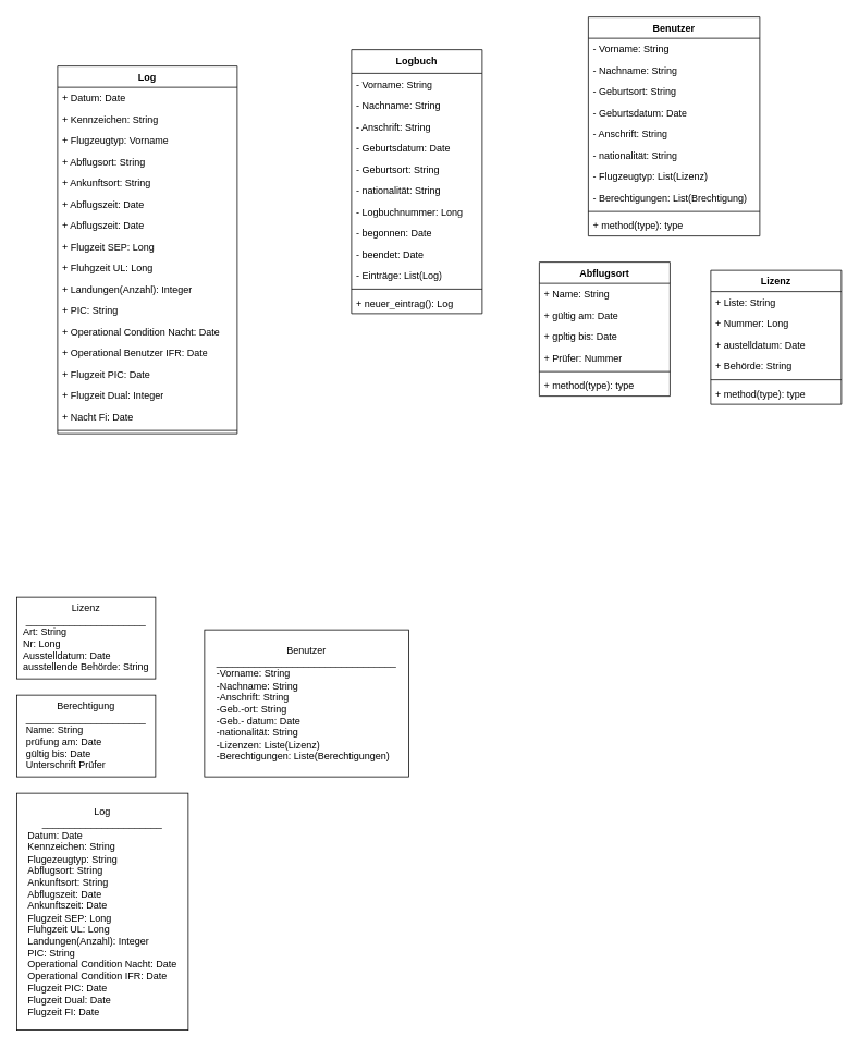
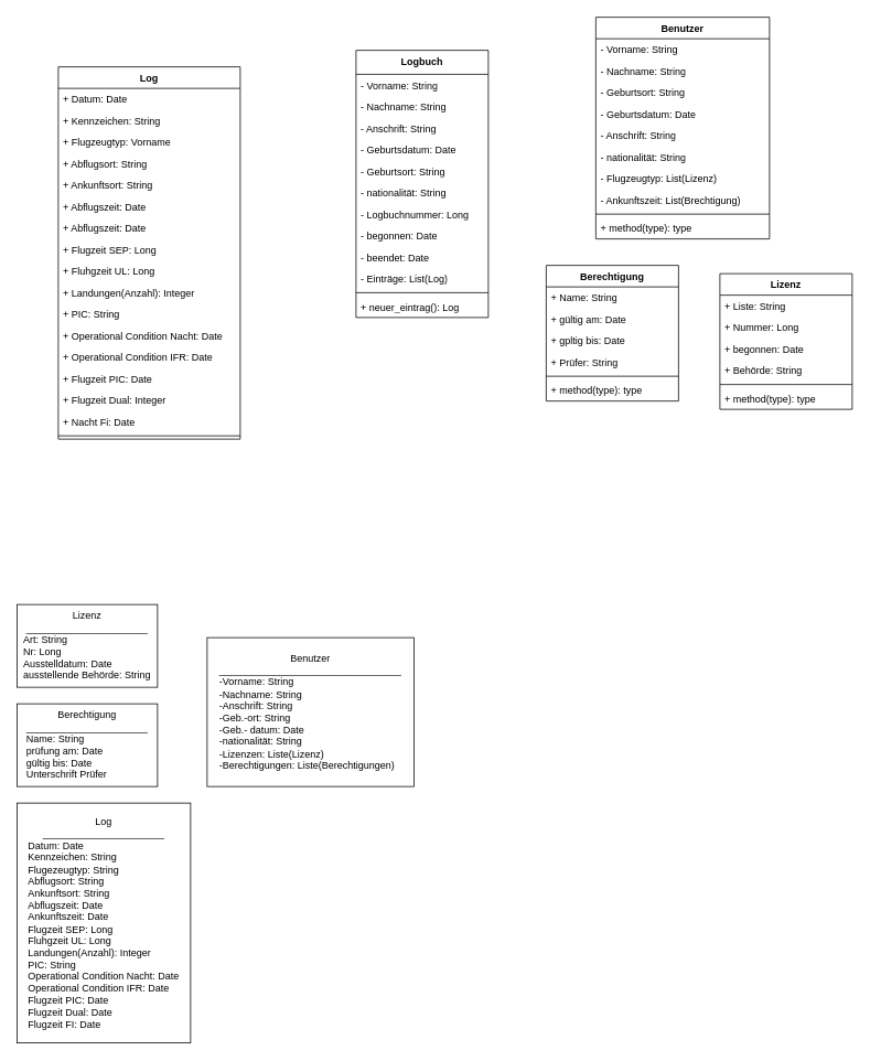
  <mxCell id="0" />
  <mxCell id="1" parent="0" />
  <mxCell id="2" value="&lt;div&gt;Log&lt;/div&gt;&lt;div&gt;______________________&lt;/div&gt;&lt;div align=&quot;left&quot;&gt;Datum: Date&lt;br&gt;Kennzeichen: String&lt;br&gt;Flugezeugtyp: String&lt;br&gt;Abflugsort: String&lt;br&gt;&lt;/div&gt;&lt;div align=&quot;left&quot;&gt;Ankunftsort: String&lt;br&gt;Abflugszeit: Date&lt;br&gt;Ankunftszeit: Date&lt;br&gt;&lt;/div&gt;&lt;div align=&quot;left&quot;&gt;Flugzeit SEP: Long&lt;br&gt;&lt;/div&gt;&lt;div align=&quot;left&quot;&gt;Fluhgzeit UL: Long&lt;br&gt;&lt;/div&gt;&lt;div align=&quot;left&quot;&gt;Landungen(Anzahl): Integer&lt;br&gt;&lt;/div&gt;&lt;div align=&quot;left&quot;&gt;PIC: String&lt;br&gt;&lt;/div&gt;&lt;div align=&quot;left&quot;&gt;Operational Condition Nacht: Date&lt;br&gt;&lt;/div&gt;&lt;div align=&quot;left&quot;&gt;Operational Condition IFR: Date&lt;br&gt;&lt;/div&gt;&lt;div align=&quot;left&quot;&gt;Flugzeit PIC: Date&lt;br&gt;&lt;/div&gt;&lt;div align=&quot;left&quot;&gt;Flugzeit Dual: Date&lt;br&gt;Flugzeit FI: Date&lt;br&gt;&lt;/div&gt;" style="whiteSpace=wrap;html=1;imageAspect=0;rounded=0;shadow=0;glass=0;" vertex="1" parent="1"><mxGeometry x="20" y="970" width="210" height="290" as="geometry" /></mxCell>
  <mxCell id="3" value="&lt;div&gt;Berechtigung&lt;/div&gt;&lt;div&gt;______________________&lt;/div&gt;&lt;div align=&quot;left&quot;&gt;Name: String&lt;br&gt;prüfung am: Date&lt;br&gt;gültig bis: Date&lt;/div&gt;&lt;div align=&quot;left&quot;&gt;Unterschrift Prüfer&lt;br&gt;&lt;/div&gt;" style="whiteSpace=wrap;html=1;imageAspect=0;rounded=0;shadow=0;glass=0;" vertex="1" parent="1"><mxGeometry x="20" y="850" width="170" height="100" as="geometry" /></mxCell>
  <mxCell id="4" value="&lt;div&gt;Lizenz&lt;/div&gt;&lt;div&gt;______________________&lt;/div&gt;&lt;div align=&quot;left&quot;&gt;Art: String&lt;br&gt;Nr: Long&lt;br&gt;Ausstelldatum: Date&lt;br&gt;ausstellende Behörde: String&lt;/div&gt;" style="whiteSpace=wrap;html=1;imageAspect=0;rounded=0;shadow=0;glass=0;" vertex="1" parent="1"><mxGeometry x="20" y="730" width="170" height="100" as="geometry" /></mxCell>
  <mxCell id="5" value="&lt;div&gt;Benutzer&lt;/div&gt;&lt;div align=&quot;left&quot;&gt;_________________________________&lt;/div&gt;&lt;div align=&quot;left&quot;&gt;-Vorname: String&lt;br&gt;&lt;/div&gt;&lt;div align=&quot;left&quot;&gt;-Nachname: String&lt;br&gt;&lt;/div&gt;&lt;div align=&quot;left&quot;&gt;-Anschrift: String&lt;/div&gt;&lt;div align=&quot;left&quot;&gt;-Geb.-ort: String&lt;br&gt;&lt;/div&gt;&lt;div align=&quot;left&quot;&gt;-Geb.- datum: Date&lt;/div&gt;&lt;div align=&quot;left&quot;&gt;-nationalität: String&lt;/div&gt;&lt;div align=&quot;left&quot;&gt;-Lizenzen: Liste(Lizenz)&lt;/div&gt;&lt;div align=&quot;left&quot;&gt;-Berechtigungen: Liste(Berechtigungen)&lt;br&gt;&lt;/div&gt;" style="whiteSpace=wrap;html=1;imageAspect=0;rounded=0;shadow=0;glass=0;" vertex="1" parent="1"><mxGeometry x="250" y="770" width="250" height="180" as="geometry" /></mxCell>
  <mxCell id="6" value="Logbuch" style="swimlane;fontStyle=1;align=center;verticalAlign=top;childLayout=stackLayout;horizontal=1;startSize=29;horizontalStack=0;resizeParent=1;resizeParentMax=0;resizeLast=0;collapsible=1;marginBottom=0;whiteSpace=wrap;html=1;" vertex="1" parent="1"><mxGeometry x="430" y="60" width="160" height="323" as="geometry"><mxRectangle x="340" y="31" width="90" height="30" as="alternateBounds" /></mxGeometry></mxCell>
  <mxCell id="7" value="&lt;div&gt;- Vorname: String&lt;/div&gt;&lt;div&gt;&lt;br&gt;&lt;/div&gt;" style="text;strokeColor=none;fillColor=none;align=left;verticalAlign=top;spacingLeft=4;spacingRight=4;overflow=hidden;rotatable=0;points=[[0,0.5],[1,0.5]];portConstraint=eastwest;whiteSpace=wrap;html=1;" vertex="1" parent="6"><mxGeometry y="29" width="160" height="26" as="geometry" /></mxCell>
  <mxCell id="8" value="- Nachname: String" style="text;strokeColor=none;fillColor=none;align=left;verticalAlign=top;spacingLeft=4;spacingRight=4;overflow=hidden;rotatable=0;points=[[0,0.5],[1,0.5]];portConstraint=eastwest;whiteSpace=wrap;html=1;" vertex="1" parent="6"><mxGeometry y="55" width="160" height="26" as="geometry" /></mxCell>
  <mxCell id="9" value="- Anschrift: String" style="text;strokeColor=none;fillColor=none;align=left;verticalAlign=top;spacingLeft=4;spacingRight=4;overflow=hidden;rotatable=0;points=[[0,0.5],[1,0.5]];portConstraint=eastwest;whiteSpace=wrap;html=1;" vertex="1" parent="6"><mxGeometry y="81" width="160" height="26" as="geometry" /></mxCell>
  <mxCell id="10" value="- Geburtsdatum: Date" style="text;strokeColor=none;fillColor=none;align=left;verticalAlign=top;spacingLeft=4;spacingRight=4;overflow=hidden;rotatable=0;points=[[0,0.5],[1,0.5]];portConstraint=eastwest;whiteSpace=wrap;html=1;" vertex="1" parent="6"><mxGeometry y="107" width="160" height="26" as="geometry" /></mxCell>
  <mxCell id="11" value="- Geburtsort: String" style="text;strokeColor=none;fillColor=none;align=left;verticalAlign=top;spacingLeft=4;spacingRight=4;overflow=hidden;rotatable=0;points=[[0,0.5],[1,0.5]];portConstraint=eastwest;whiteSpace=wrap;html=1;" vertex="1" parent="6"><mxGeometry y="133" width="160" height="26" as="geometry" /></mxCell>
  <mxCell id="12" value="- nationalität: String" style="text;strokeColor=none;fillColor=none;align=left;verticalAlign=top;spacingLeft=4;spacingRight=4;overflow=hidden;rotatable=0;points=[[0,0.5],[1,0.5]];portConstraint=eastwest;whiteSpace=wrap;html=1;" vertex="1" parent="6"><mxGeometry y="159" width="160" height="26" as="geometry" /></mxCell>
  <mxCell id="13" value="- Logbuchnummer: Long" style="text;strokeColor=none;fillColor=none;align=left;verticalAlign=top;spacingLeft=4;spacingRight=4;overflow=hidden;rotatable=0;points=[[0,0.5],[1,0.5]];portConstraint=eastwest;whiteSpace=wrap;html=1;" vertex="1" parent="6"><mxGeometry y="185" width="160" height="26" as="geometry" /></mxCell>
  <mxCell id="14" value="- begonnen: Date" style="text;strokeColor=none;fillColor=none;align=left;verticalAlign=top;spacingLeft=4;spacingRight=4;overflow=hidden;rotatable=0;points=[[0,0.5],[1,0.5]];portConstraint=eastwest;whiteSpace=wrap;html=1;" vertex="1" parent="6"><mxGeometry y="211" width="160" height="26" as="geometry" /></mxCell>
  <mxCell id="15" value="- beendet: Date" style="text;strokeColor=none;fillColor=none;align=left;verticalAlign=top;spacingLeft=4;spacingRight=4;overflow=hidden;rotatable=0;points=[[0,0.5],[1,0.5]];portConstraint=eastwest;whiteSpace=wrap;html=1;" vertex="1" parent="6"><mxGeometry y="237" width="160" height="26" as="geometry" /></mxCell>
  <mxCell id="16" value="- Einträge: List(Log)" style="text;strokeColor=none;fillColor=none;align=left;verticalAlign=top;spacingLeft=4;spacingRight=4;overflow=hidden;rotatable=0;points=[[0,0.5],[1,0.5]];portConstraint=eastwest;whiteSpace=wrap;html=1;" vertex="1" parent="6"><mxGeometry y="263" width="160" height="26" as="geometry" /></mxCell>
  <mxCell id="17" value="" style="line;strokeWidth=1;fillColor=none;align=left;verticalAlign=middle;spacingTop=-1;spacingLeft=3;spacingRight=3;rotatable=0;labelPosition=right;points=[];portConstraint=eastwest;strokeColor=inherit;" vertex="1" parent="6"><mxGeometry y="289" width="160" height="8" as="geometry" /></mxCell>
  <mxCell id="18" value="+ neuer_eintrag(): Log" style="text;strokeColor=none;fillColor=none;align=left;verticalAlign=top;spacingLeft=4;spacingRight=4;overflow=hidden;rotatable=0;points=[[0,0.5],[1,0.5]];portConstraint=eastwest;whiteSpace=wrap;html=1;" vertex="1" parent="6"><mxGeometry y="297" width="160" height="26" as="geometry" /></mxCell>
  <mxCell id="19" value="Log" style="swimlane;fontStyle=1;align=center;verticalAlign=top;childLayout=stackLayout;horizontal=1;startSize=26;horizontalStack=0;resizeParent=1;resizeParentMax=0;resizeLast=0;collapsible=1;marginBottom=0;whiteSpace=wrap;html=1;" vertex="1" parent="1"><mxGeometry x="70" y="80" width="220" height="450" as="geometry" /></mxCell>
  <mxCell id="20" value="+ Datum: Date" style="text;strokeColor=none;fillColor=none;align=left;verticalAlign=top;spacingLeft=4;spacingRight=4;overflow=hidden;rotatable=0;points=[[0,0.5],[1,0.5]];portConstraint=eastwest;whiteSpace=wrap;html=1;" vertex="1" parent="19"><mxGeometry y="26" width="220" height="26" as="geometry" /></mxCell>
  <mxCell id="21" value="+ Kennzeichen: String" style="text;strokeColor=none;fillColor=none;align=left;verticalAlign=top;spacingLeft=4;spacingRight=4;overflow=hidden;rotatable=0;points=[[0,0.5],[1,0.5]];portConstraint=eastwest;whiteSpace=wrap;html=1;" vertex="1" parent="19"><mxGeometry y="52" width="220" height="26" as="geometry" /></mxCell>
  <mxCell id="22" value="+ Flugzeugtyp: Vorname" style="text;strokeColor=none;fillColor=none;align=left;verticalAlign=top;spacingLeft=4;spacingRight=4;overflow=hidden;rotatable=0;points=[[0,0.5],[1,0.5]];portConstraint=eastwest;whiteSpace=wrap;html=1;" vertex="1" parent="19"><mxGeometry y="78" width="220" height="26" as="geometry" /></mxCell>
  <mxCell id="23" value="+ Abflugsort: String" style="text;strokeColor=none;fillColor=none;align=left;verticalAlign=top;spacingLeft=4;spacingRight=4;overflow=hidden;rotatable=0;points=[[0,0.5],[1,0.5]];portConstraint=eastwest;whiteSpace=wrap;html=1;" vertex="1" parent="19"><mxGeometry y="104" width="220" height="26" as="geometry" /></mxCell>
  <mxCell id="24" value="+ Ankunftsort: String" style="text;strokeColor=none;fillColor=none;align=left;verticalAlign=top;spacingLeft=4;spacingRight=4;overflow=hidden;rotatable=0;points=[[0,0.5],[1,0.5]];portConstraint=eastwest;whiteSpace=wrap;html=1;" vertex="1" parent="19"><mxGeometry y="130" width="220" height="26" as="geometry" /></mxCell>
  <mxCell id="25" value="+ Abflugszeit: Date" style="text;strokeColor=none;fillColor=none;align=left;verticalAlign=top;spacingLeft=4;spacingRight=4;overflow=hidden;rotatable=0;points=[[0,0.5],[1,0.5]];portConstraint=eastwest;whiteSpace=wrap;html=1;" vertex="1" parent="19"><mxGeometry y="156" width="220" height="26" as="geometry" /></mxCell>
  <mxCell id="26" value="+ Abflugszeit: Date" style="text;strokeColor=none;fillColor=none;align=left;verticalAlign=top;spacingLeft=4;spacingRight=4;overflow=hidden;rotatable=0;points=[[0,0.5],[1,0.5]];portConstraint=eastwest;whiteSpace=wrap;html=1;" vertex="1" parent="19"><mxGeometry y="182" width="220" height="26" as="geometry" /></mxCell>
  <mxCell id="27" value="+ Flugzeit SEP: Long" style="text;strokeColor=none;fillColor=none;align=left;verticalAlign=top;spacingLeft=4;spacingRight=4;overflow=hidden;rotatable=0;points=[[0,0.5],[1,0.5]];portConstraint=eastwest;whiteSpace=wrap;html=1;" vertex="1" parent="19"><mxGeometry y="208" width="220" height="26" as="geometry" /></mxCell>
  <mxCell id="28" value="+ Fluhgzeit UL: Long" style="text;strokeColor=none;fillColor=none;align=left;verticalAlign=top;spacingLeft=4;spacingRight=4;overflow=hidden;rotatable=0;points=[[0,0.5],[1,0.5]];portConstraint=eastwest;whiteSpace=wrap;html=1;" vertex="1" parent="19"><mxGeometry y="234" width="220" height="26" as="geometry" /></mxCell>
  <mxCell id="29" value="+ Landungen(Anzahl): Integer" style="text;strokeColor=none;fillColor=none;align=left;verticalAlign=top;spacingLeft=4;spacingRight=4;overflow=hidden;rotatable=0;points=[[0,0.5],[1,0.5]];portConstraint=eastwest;whiteSpace=wrap;html=1;" vertex="1" parent="19"><mxGeometry y="260" width="220" height="26" as="geometry" /></mxCell>
  <mxCell id="30" value="+ PIC: String" style="text;strokeColor=none;fillColor=none;align=left;verticalAlign=top;spacingLeft=4;spacingRight=4;overflow=hidden;rotatable=0;points=[[0,0.5],[1,0.5]];portConstraint=eastwest;whiteSpace=wrap;html=1;" vertex="1" parent="19"><mxGeometry y="286" width="220" height="26" as="geometry" /></mxCell>
  <mxCell id="31" value="+ Operational Condition Nacht: Date" style="text;strokeColor=none;fillColor=none;align=left;verticalAlign=top;spacingLeft=4;spacingRight=4;overflow=hidden;rotatable=0;points=[[0,0.5],[1,0.5]];portConstraint=eastwest;whiteSpace=wrap;html=1;" vertex="1" parent="19"><mxGeometry y="312" width="220" height="26" as="geometry" /></mxCell>
- <mxCell id="32" value="+ Operational Benutzer IFR: Date" style="text;strokeColor=none;fillColor=none;align=left;verticalAlign=top;spacingLeft=4;spacingRight=4;overflow=hidden;rotatable=0;points=[[0,0.5],[1,0.5]];portConstraint=eastwest;whiteSpace=wrap;html=1;" vertex="1" parent="19"><mxGeometry y="338" width="220" height="26" as="geometry" /></mxCell>
+ <mxCell id="32" value="+ Operational Condition IFR: Date" style="text;strokeColor=none;fillColor=none;align=left;verticalAlign=top;spacingLeft=4;spacingRight=4;overflow=hidden;rotatable=0;points=[[0,0.5],[1,0.5]];portConstraint=eastwest;whiteSpace=wrap;html=1;" vertex="1" parent="19"><mxGeometry y="338" width="220" height="26" as="geometry" /></mxCell>
  <mxCell id="33" value="+ Flugzeit PIC: Date" style="text;strokeColor=none;fillColor=none;align=left;verticalAlign=top;spacingLeft=4;spacingRight=4;overflow=hidden;rotatable=0;points=[[0,0.5],[1,0.5]];portConstraint=eastwest;whiteSpace=wrap;html=1;" vertex="1" parent="19"><mxGeometry y="364" width="220" height="26" as="geometry" /></mxCell>
  <mxCell id="34" value="+ Flugzeit Dual: Integer" style="text;strokeColor=none;fillColor=none;align=left;verticalAlign=top;spacingLeft=4;spacingRight=4;overflow=hidden;rotatable=0;points=[[0,0.5],[1,0.5]];portConstraint=eastwest;whiteSpace=wrap;html=1;" vertex="1" parent="19"><mxGeometry y="390" width="220" height="26" as="geometry" /></mxCell>
  <mxCell id="35" value="+ Nacht Fi: Date" style="text;strokeColor=none;fillColor=none;align=left;verticalAlign=top;spacingLeft=4;spacingRight=4;overflow=hidden;rotatable=0;points=[[0,0.5],[1,0.5]];portConstraint=eastwest;whiteSpace=wrap;html=1;" vertex="1" parent="19"><mxGeometry y="416" width="220" height="26" as="geometry" /></mxCell>
  <mxCell id="36" value="" style="line;strokeWidth=1;fillColor=none;align=left;verticalAlign=middle;spacingTop=-1;spacingLeft=3;spacingRight=3;rotatable=0;labelPosition=right;points=[];portConstraint=eastwest;strokeColor=inherit;" vertex="1" parent="19"><mxGeometry y="442" width="220" height="8" as="geometry" /></mxCell>
- <mxCell id="37" value="Abflugsort" style="swimlane;fontStyle=1;align=center;verticalAlign=top;childLayout=stackLayout;horizontal=1;startSize=26;horizontalStack=0;resizeParent=1;resizeParentMax=0;resizeLast=0;collapsible=1;marginBottom=0;whiteSpace=wrap;html=1;" vertex="1" parent="1"><mxGeometry x="660" y="320" width="160" height="164" as="geometry" /></mxCell>
+ <mxCell id="37" value="Berechtigung" style="swimlane;fontStyle=1;align=center;verticalAlign=top;childLayout=stackLayout;horizontal=1;startSize=26;horizontalStack=0;resizeParent=1;resizeParentMax=0;resizeLast=0;collapsible=1;marginBottom=0;whiteSpace=wrap;html=1;" vertex="1" parent="1"><mxGeometry x="660" y="320" width="160" height="164" as="geometry" /></mxCell>
  <mxCell id="38" value="+ Name: String" style="text;strokeColor=none;fillColor=none;align=left;verticalAlign=top;spacingLeft=4;spacingRight=4;overflow=hidden;rotatable=0;points=[[0,0.5],[1,0.5]];portConstraint=eastwest;whiteSpace=wrap;html=1;" vertex="1" parent="37"><mxGeometry y="26" width="160" height="26" as="geometry" /></mxCell>
  <mxCell id="39" value="+ gültig am: Date" style="text;strokeColor=none;fillColor=none;align=left;verticalAlign=top;spacingLeft=4;spacingRight=4;overflow=hidden;rotatable=0;points=[[0,0.5],[1,0.5]];portConstraint=eastwest;whiteSpace=wrap;html=1;" vertex="1" parent="37"><mxGeometry y="52" width="160" height="26" as="geometry" /></mxCell>
  <mxCell id="40" value="+ gpltig bis: Date" style="text;strokeColor=none;fillColor=none;align=left;verticalAlign=top;spacingLeft=4;spacingRight=4;overflow=hidden;rotatable=0;points=[[0,0.5],[1,0.5]];portConstraint=eastwest;whiteSpace=wrap;html=1;" vertex="1" parent="37"><mxGeometry y="78" width="160" height="26" as="geometry" /></mxCell>
- <mxCell id="41" value="+ Prüfer: Nummer" style="text;strokeColor=none;fillColor=none;align=left;verticalAlign=top;spacingLeft=4;spacingRight=4;overflow=hidden;rotatable=0;points=[[0,0.5],[1,0.5]];portConstraint=eastwest;whiteSpace=wrap;html=1;" vertex="1" parent="37"><mxGeometry y="104" width="160" height="26" as="geometry" /></mxCell>
+ <mxCell id="41" value="+ Prüfer: String" style="text;strokeColor=none;fillColor=none;align=left;verticalAlign=top;spacingLeft=4;spacingRight=4;overflow=hidden;rotatable=0;points=[[0,0.5],[1,0.5]];portConstraint=eastwest;whiteSpace=wrap;html=1;" vertex="1" parent="37"><mxGeometry y="104" width="160" height="26" as="geometry" /></mxCell>
  <mxCell id="42" value="" style="line;strokeWidth=1;fillColor=none;align=left;verticalAlign=middle;spacingTop=-1;spacingLeft=3;spacingRight=3;rotatable=0;labelPosition=right;points=[];portConstraint=eastwest;strokeColor=inherit;" vertex="1" parent="37"><mxGeometry y="130" width="160" height="8" as="geometry" /></mxCell>
  <mxCell id="43" value="+ method(type): type" style="text;strokeColor=none;fillColor=none;align=left;verticalAlign=top;spacingLeft=4;spacingRight=4;overflow=hidden;rotatable=0;points=[[0,0.5],[1,0.5]];portConstraint=eastwest;whiteSpace=wrap;html=1;" vertex="1" parent="37"><mxGeometry y="138" width="160" height="26" as="geometry" /></mxCell>
  <mxCell id="44" value="Lizenz" style="swimlane;fontStyle=1;align=center;verticalAlign=top;childLayout=stackLayout;horizontal=1;startSize=26;horizontalStack=0;resizeParent=1;resizeParentMax=0;resizeLast=0;collapsible=1;marginBottom=0;whiteSpace=wrap;html=1;" vertex="1" parent="1"><mxGeometry x="870" y="330" width="160" height="164" as="geometry" /></mxCell>
  <mxCell id="45" value="+ Liste: String" style="text;strokeColor=none;fillColor=none;align=left;verticalAlign=top;spacingLeft=4;spacingRight=4;overflow=hidden;rotatable=0;points=[[0,0.5],[1,0.5]];portConstraint=eastwest;whiteSpace=wrap;html=1;" vertex="1" parent="44"><mxGeometry y="26" width="160" height="26" as="geometry" /></mxCell>
  <mxCell id="46" value="+ Nummer: Long" style="text;strokeColor=none;fillColor=none;align=left;verticalAlign=top;spacingLeft=4;spacingRight=4;overflow=hidden;rotatable=0;points=[[0,0.5],[1,0.5]];portConstraint=eastwest;whiteSpace=wrap;html=1;" vertex="1" parent="44"><mxGeometry y="52" width="160" height="26" as="geometry" /></mxCell>
- <mxCell id="47" value="+ austelldatum: Date" style="text;strokeColor=none;fillColor=none;align=left;verticalAlign=top;spacingLeft=4;spacingRight=4;overflow=hidden;rotatable=0;points=[[0,0.5],[1,0.5]];portConstraint=eastwest;whiteSpace=wrap;html=1;" vertex="1" parent="44"><mxGeometry y="78" width="160" height="26" as="geometry" /></mxCell>
+ <mxCell id="47" value="+ begonnen: Date" style="text;strokeColor=none;fillColor=none;align=left;verticalAlign=top;spacingLeft=4;spacingRight=4;overflow=hidden;rotatable=0;points=[[0,0.5],[1,0.5]];portConstraint=eastwest;whiteSpace=wrap;html=1;" vertex="1" parent="44"><mxGeometry y="78" width="160" height="26" as="geometry" /></mxCell>
  <mxCell id="48" value="+ Behörde: String" style="text;strokeColor=none;fillColor=none;align=left;verticalAlign=top;spacingLeft=4;spacingRight=4;overflow=hidden;rotatable=0;points=[[0,0.5],[1,0.5]];portConstraint=eastwest;whiteSpace=wrap;html=1;" vertex="1" parent="44"><mxGeometry y="104" width="160" height="26" as="geometry" /></mxCell>
  <mxCell id="49" value="" style="line;strokeWidth=1;fillColor=none;align=left;verticalAlign=middle;spacingTop=-1;spacingLeft=3;spacingRight=3;rotatable=0;labelPosition=right;points=[];portConstraint=eastwest;strokeColor=inherit;" vertex="1" parent="44"><mxGeometry y="130" width="160" height="8" as="geometry" /></mxCell>
  <mxCell id="50" value="+ method(type): type" style="text;strokeColor=none;fillColor=none;align=left;verticalAlign=top;spacingLeft=4;spacingRight=4;overflow=hidden;rotatable=0;points=[[0,0.5],[1,0.5]];portConstraint=eastwest;whiteSpace=wrap;html=1;" vertex="1" parent="44"><mxGeometry y="138" width="160" height="26" as="geometry" /></mxCell>
  <mxCell id="51" value="Benutzer" style="swimlane;fontStyle=1;align=center;verticalAlign=top;childLayout=stackLayout;horizontal=1;startSize=26;horizontalStack=0;resizeParent=1;resizeParentMax=0;resizeLast=0;collapsible=1;marginBottom=0;whiteSpace=wrap;html=1;" vertex="1" parent="1"><mxGeometry x="720" y="20" width="210" height="268" as="geometry" /></mxCell>
  <mxCell id="52" value="&lt;div&gt;- Vorname: String&lt;/div&gt;&lt;div&gt;&lt;br&gt;&lt;/div&gt;" style="text;strokeColor=none;fillColor=none;align=left;verticalAlign=top;spacingLeft=4;spacingRight=4;overflow=hidden;rotatable=0;points=[[0,0.5],[1,0.5]];portConstraint=eastwest;whiteSpace=wrap;html=1;" vertex="1" parent="51"><mxGeometry y="26" width="210" height="26" as="geometry" /></mxCell>
  <mxCell id="53" value="- Nachname: String" style="text;strokeColor=none;fillColor=none;align=left;verticalAlign=top;spacingLeft=4;spacingRight=4;overflow=hidden;rotatable=0;points=[[0,0.5],[1,0.5]];portConstraint=eastwest;whiteSpace=wrap;html=1;" vertex="1" parent="51"><mxGeometry y="52" width="210" height="26" as="geometry" /></mxCell>
  <mxCell id="54" value="- Geburtsort: String" style="text;strokeColor=none;fillColor=none;align=left;verticalAlign=top;spacingLeft=4;spacingRight=4;overflow=hidden;rotatable=0;points=[[0,0.5],[1,0.5]];portConstraint=eastwest;whiteSpace=wrap;html=1;" vertex="1" parent="51"><mxGeometry y="78" width="210" height="26" as="geometry" /></mxCell>
  <mxCell id="55" value="- Geburtsdatum: Date" style="text;strokeColor=none;fillColor=none;align=left;verticalAlign=top;spacingLeft=4;spacingRight=4;overflow=hidden;rotatable=0;points=[[0,0.5],[1,0.5]];portConstraint=eastwest;whiteSpace=wrap;html=1;" vertex="1" parent="51"><mxGeometry y="104" width="210" height="26" as="geometry" /></mxCell>
  <mxCell id="56" value="- Anschrift: String" style="text;strokeColor=none;fillColor=none;align=left;verticalAlign=top;spacingLeft=4;spacingRight=4;overflow=hidden;rotatable=0;points=[[0,0.5],[1,0.5]];portConstraint=eastwest;whiteSpace=wrap;html=1;" vertex="1" parent="51"><mxGeometry y="130" width="210" height="26" as="geometry" /></mxCell>
  <mxCell id="57" value="- nationalität: String" style="text;strokeColor=none;fillColor=none;align=left;verticalAlign=top;spacingLeft=4;spacingRight=4;overflow=hidden;rotatable=0;points=[[0,0.5],[1,0.5]];portConstraint=eastwest;whiteSpace=wrap;html=1;" vertex="1" parent="51"><mxGeometry y="156" width="210" height="26" as="geometry" /></mxCell>
  <mxCell id="58" value="- Flugzeugtyp: List(Lizenz)" style="text;strokeColor=none;fillColor=none;align=left;verticalAlign=top;spacingLeft=4;spacingRight=4;overflow=hidden;rotatable=0;points=[[0,0.5],[1,0.5]];portConstraint=eastwest;whiteSpace=wrap;html=1;" vertex="1" parent="51"><mxGeometry y="182" width="210" height="26" as="geometry" /></mxCell>
- <mxCell id="59" value="- Berechtigungen: List(Brechtigung)" style="text;strokeColor=none;fillColor=none;align=left;verticalAlign=top;spacingLeft=4;spacingRight=4;overflow=hidden;rotatable=0;points=[[0,0.5],[1,0.5]];portConstraint=eastwest;whiteSpace=wrap;html=1;" vertex="1" parent="51"><mxGeometry y="208" width="210" height="26" as="geometry" /></mxCell>
+ <mxCell id="59" value="- Ankunftszeit: List(Brechtigung)" style="text;strokeColor=none;fillColor=none;align=left;verticalAlign=top;spacingLeft=4;spacingRight=4;overflow=hidden;rotatable=0;points=[[0,0.5],[1,0.5]];portConstraint=eastwest;whiteSpace=wrap;html=1;" vertex="1" parent="51"><mxGeometry y="208" width="210" height="26" as="geometry" /></mxCell>
  <mxCell id="60" value="" style="line;strokeWidth=1;fillColor=none;align=left;verticalAlign=middle;spacingTop=-1;spacingLeft=3;spacingRight=3;rotatable=0;labelPosition=right;points=[];portConstraint=eastwest;strokeColor=inherit;" vertex="1" parent="51"><mxGeometry y="234" width="210" height="8" as="geometry" /></mxCell>
  <mxCell id="61" value="+ method(type): type" style="text;strokeColor=none;fillColor=none;align=left;verticalAlign=top;spacingLeft=4;spacingRight=4;overflow=hidden;rotatable=0;points=[[0,0.5],[1,0.5]];portConstraint=eastwest;whiteSpace=wrap;html=1;" vertex="1" parent="51"><mxGeometry y="242" width="210" height="26" as="geometry" /></mxCell>
